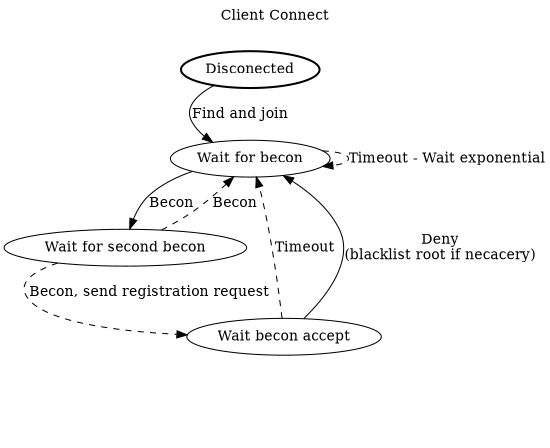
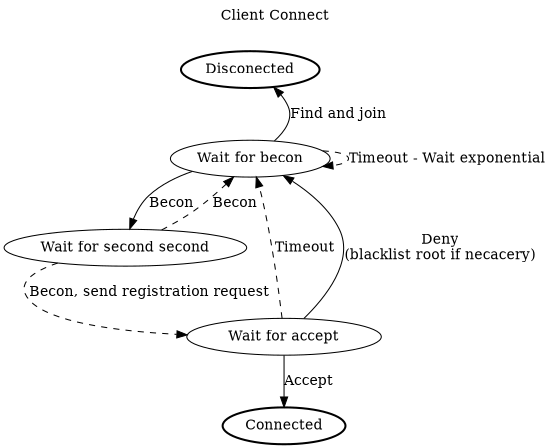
  digraph {
    label="Client Connect"
    labelloc=t
    Disconected [style=bold]
    "Wait for becon"
-   "Wait for second becon"
-   "Wait for accept" [label="Wait becon accept"]
-   Disconected -> "Wait for becon" [label="Find and join"]
+   "Wait for second becon" [label="Wait for second second"]
+   Connected [style=bold]
+   "Wait for accept"
+   "Wait for becon" -> Disconected [label="Find and join"]
    "Wait for becon" -> "Wait for becon" [label="Timeout - Wait exponential" style=dashed]
    "Wait for becon" -> "Wait for second becon" [label=Becon]
    "Wait for second becon" -> "Wait for becon" [label=Becon style=dashed]
    "Wait for second becon" -> "Wait for accept" [label="Becon, send registration request" style=dashed]
    "Wait for accept" -> "Wait for becon" [label=Timeout style=dashed]
    "Wait for accept" -> "Wait for becon" [label="Deny\n(blacklist root if necacery)"]
+   "Wait for accept" -> Connected [label=Accept]
  }
